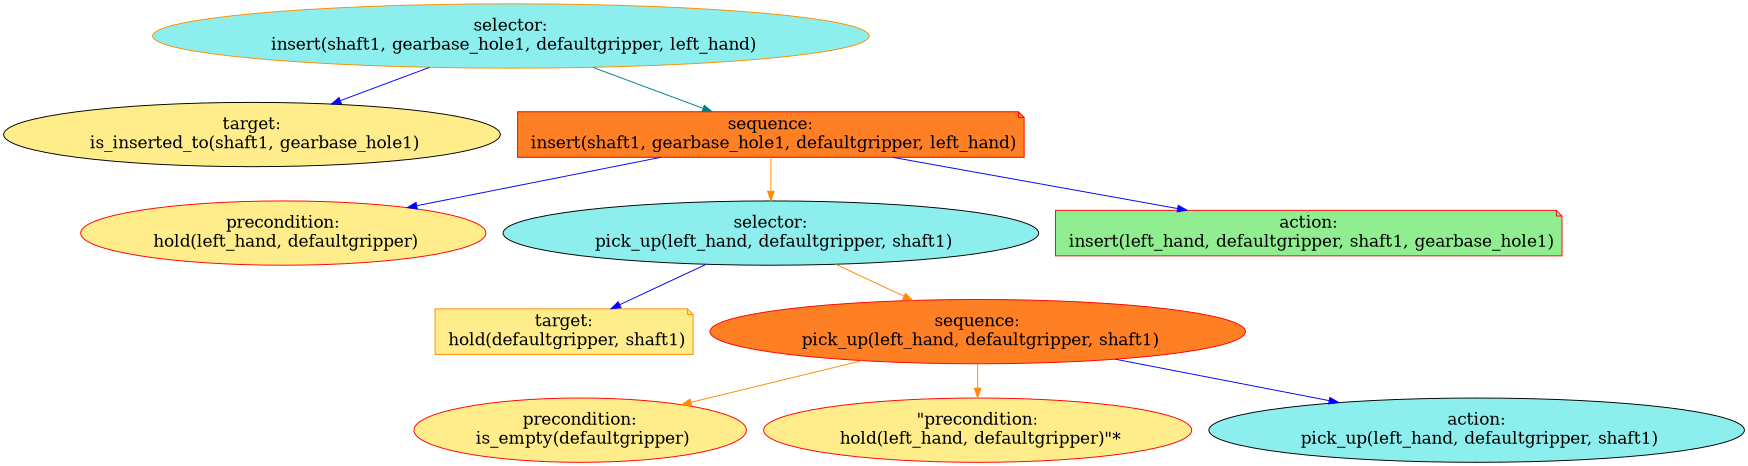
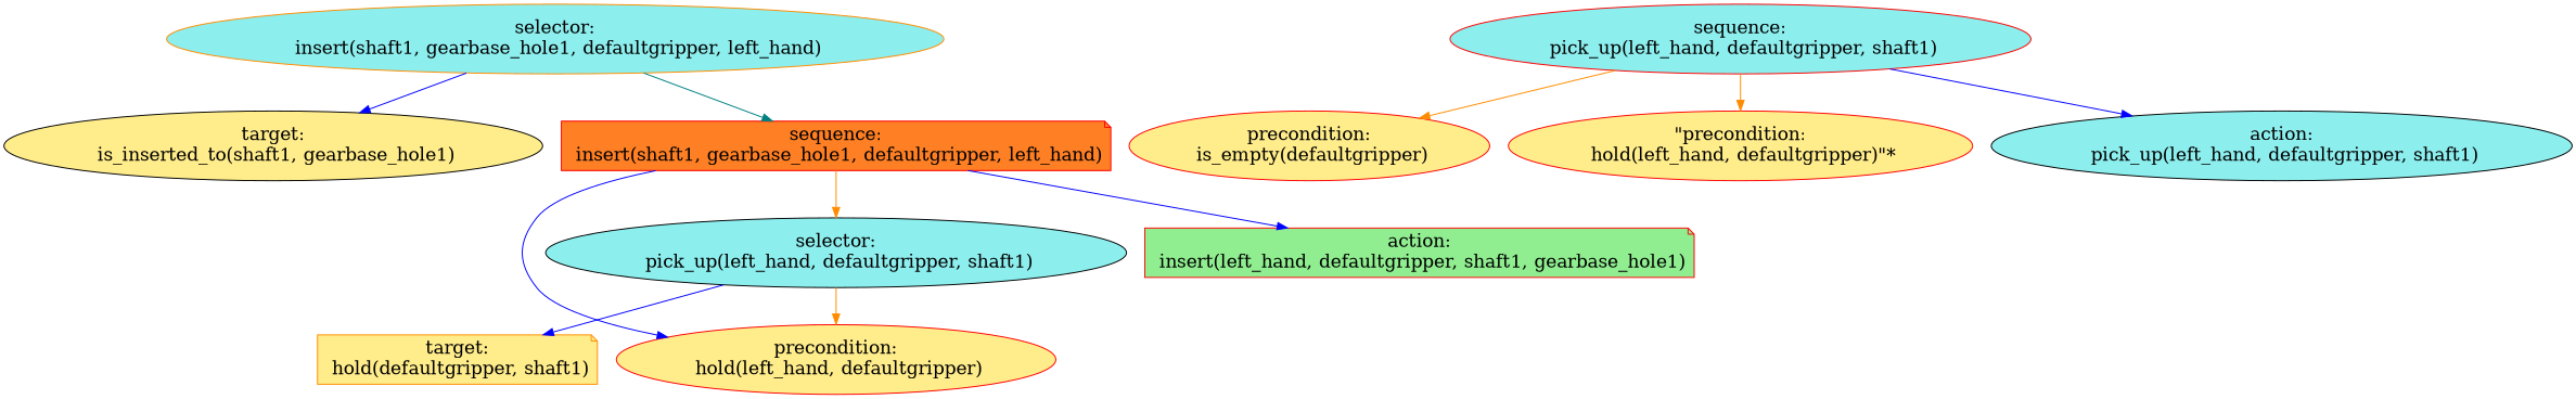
  digraph {
    fontname="times-roman"
    ordering=out
    node [color=red fillcolor=lightgoldenrod1 fontcolor=black fontname="times-roman" fontsize=18 shape=ellipse style=filled]
    edge [color=blue fontname="times-roman"]
    n1 [color=darkorange fillcolor=darkslategray2 label="selector:\n insert(shaft1, gearbase_hole1, defaultgripper, left_hand)"]
    n2 [color=black label="target:\n is_inserted_to(shaft1, gearbase_hole1)"]
    n3 [fillcolor=chocolate1 label="sequence:\n insert(shaft1, gearbase_hole1, defaultgripper, left_hand)" shape=note]
    n4 [label="precondition:\n hold(left_hand, defaultgripper)"]
    n5 [color=black fillcolor=darkslategray2 label="selector:\n pick_up(left_hand, defaultgripper, shaft1)"]
    n6 [fillcolor=lightgreen label="action:\n insert(left_hand, defaultgripper, shaft1, gearbase_hole1)" shape=note]
    n7 [color=darkorange label="target:\n hold(defaultgripper, shaft1)" shape=note]
-   n8 [fillcolor=chocolate1 label="sequence:\n pick_up(left_hand, defaultgripper, shaft1)"]
+   n8 [fillcolor=darkslategray2 label="sequence:\n pick_up(left_hand, defaultgripper, shaft1)"]
    n9 [label="precondition:\n is_empty(defaultgripper)"]
    n10 [label="\"precondition:\n hold(left_hand, defaultgripper)\"*"]
    n11 [color=black fillcolor=darkslategray2 label="action:\n pick_up(left_hand, defaultgripper, shaft1)"]
    n1 -> n2
    n1 -> n3 [color=teal]
    n3 -> n4
    n3 -> n5 [color=darkorange]
    n3 -> n6
    n5 -> n7
-   n5 -> n8 [color=darkorange]
+   n5 -> n4 [color=darkorange]
    n8 -> n9 [color=darkorange]
    n8 -> n10 [color=darkorange]
    n8 -> n11
  }
